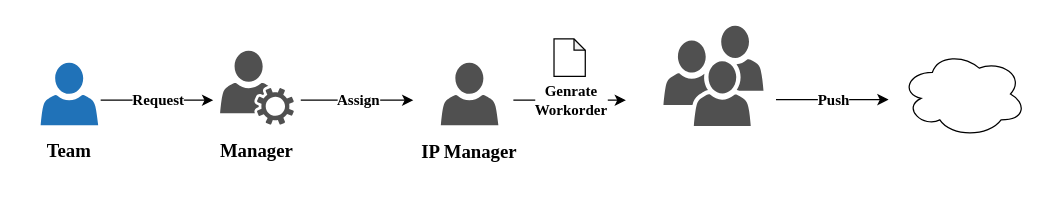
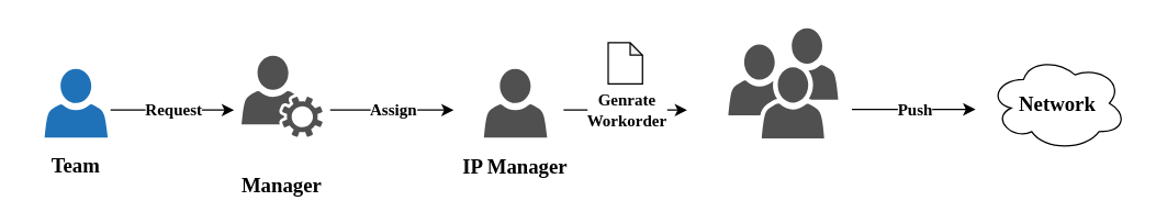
  <mxCell id="0" />
  <mxCell id="1" parent="0" />
  <mxCell id="2" value="" style="pointerEvents=1;shadow=0;dashed=0;html=1;strokeColor=none;fillColor=#505050;labelPosition=center;verticalLabelPosition=bottom;verticalAlign=top;outlineConnect=0;align=center;shape=mxgraph.office.users.users;" vertex="1" parent="1"><mxGeometry x="530" y="20" width="80" height="80" as="geometry" /></mxCell>
  <mxCell id="3" value="" style="pointerEvents=1;shadow=0;dashed=0;html=1;strokeColor=none;fillColor=#505050;labelPosition=center;verticalLabelPosition=bottom;verticalAlign=top;outlineConnect=0;align=center;shape=mxgraph.office.users.user;" vertex="1" parent="1"><mxGeometry x="352" y="49.5" width="46" height="50" as="geometry" /></mxCell>
  <mxCell id="4" value="" style="shape=note;whiteSpace=wrap;html=1;backgroundOutline=1;darkOpacity=0.05;size=9;" vertex="1" parent="1"><mxGeometry x="442.5" y="30.5" width="25" height="30" as="geometry" /></mxCell>
  <mxCell id="5" value="" style="pointerEvents=1;shadow=0;dashed=0;html=1;strokeColor=none;fillColor=#505050;labelPosition=center;verticalLabelPosition=bottom;verticalAlign=top;outlineConnect=0;align=center;shape=mxgraph.office.services.user_services;" vertex="1" parent="1"><mxGeometry x="175.5" y="40" width="59" height="59" as="geometry" /></mxCell>
  <mxCell id="6" value="" style="pointerEvents=1;shadow=0;dashed=0;html=1;strokeColor=none;labelPosition=center;verticalLabelPosition=bottom;verticalAlign=top;outlineConnect=0;align=center;shape=mxgraph.office.users.user;fillColor=#2072B8;" vertex="1" parent="1"><mxGeometry x="32" y="49.5" width="46" height="50" as="geometry" /></mxCell>
  <mxCell id="7" value="&lt;font style=&quot;font-size: 15px&quot; face=&quot;Old Standard TT&quot;&gt;&lt;b&gt;Team&lt;/b&gt;&lt;/font&gt;" style="text;html=1;strokeColor=none;fillColor=none;align=center;verticalAlign=middle;whiteSpace=wrap;rounded=0;" vertex="1" parent="1"><mxGeometry x="20" y="99" width="70" height="40" as="geometry" /></mxCell>
- <mxCell id="8" value="&lt;font style=&quot;font-size: 15px&quot; face=&quot;Old Standard TT&quot;&gt;&lt;b&gt;Manager&lt;/b&gt;&lt;/font&gt;" style="text;html=1;strokeColor=none;fillColor=none;align=center;verticalAlign=middle;whiteSpace=wrap;rounded=0;" vertex="1" parent="1"><mxGeometry x="170" y="99" width="70" height="40" as="geometry" /></mxCell>
+ <mxCell id="8" value="&lt;font style=&quot;font-size: 15px&quot; face=&quot;Old Standard TT&quot;&gt;&lt;b&gt;Manager&lt;/b&gt;&lt;/font&gt;" style="text;html=1;strokeColor=none;fillColor=none;align=center;verticalAlign=middle;whiteSpace=wrap;rounded=0;" vertex="1" parent="1"><mxGeometry x="170" y="114" width="70" height="40" as="geometry" /></mxCell>
  <mxCell id="9" value="&lt;font style=&quot;font-size: 15px&quot; face=&quot;Old Standard TT&quot;&gt;&lt;b&gt;IP Manager&lt;/b&gt;&lt;/font&gt;" style="text;html=1;strokeColor=none;fillColor=none;align=center;verticalAlign=middle;whiteSpace=wrap;rounded=0;" vertex="1" parent="1"><mxGeometry x="330" y="99.5" width="90" height="40" as="geometry" /></mxCell>
  <mxCell id="10" value="" style="ellipse;shape=cloud;whiteSpace=wrap;html=1;" vertex="1" parent="1"><mxGeometry x="720" y="40" width="100" height="69" as="geometry" /></mxCell>
+ <mxCell id="11" value="&lt;font face=&quot;Old Standard TT&quot; size=&quot;1&quot;&gt;&lt;b style=&quot;font-size: 15px&quot;&gt;Network&lt;/b&gt;&lt;/font&gt;" style="text;html=1;strokeColor=none;fillColor=none;align=center;verticalAlign=middle;whiteSpace=wrap;rounded=0;" vertex="1" parent="1"><mxGeometry x="730" y="49.5" width="80" height="50" as="geometry" /></mxCell>
  <mxCell id="12" value="" style="endArrow=classic;html=1;" edge="1" parent="1"><mxGeometry relative="1" as="geometry"><mxPoint x="80" y="79.5" as="sourcePoint" /><mxPoint x="170" y="79.5" as="targetPoint" /></mxGeometry></mxCell>
  <mxCell id="13" value="Request" style="edgeLabel;resizable=0;html=1;align=center;verticalAlign=middle;fontFamily=Old Standard TT;fontStyle=1;fontSize=12;" connectable="0" vertex="1" parent="12"><mxGeometry relative="1" as="geometry"><mxPoint as="offset" /></mxGeometry></mxCell>
  <mxCell id="14" value="" style="endArrow=classic;html=1;" edge="1" parent="1"><mxGeometry relative="1" as="geometry"><mxPoint x="240" y="79.5" as="sourcePoint" /><mxPoint x="330" y="79.5" as="targetPoint" /></mxGeometry></mxCell>
  <mxCell id="15" value="Assign" style="edgeLabel;resizable=0;html=1;align=center;verticalAlign=middle;fontFamily=Old Standard TT;fontStyle=1;fontSize=12;" connectable="0" vertex="1" parent="14"><mxGeometry relative="1" as="geometry" /></mxCell>
  <mxCell id="16" value="" style="endArrow=classic;html=1;" edge="1" parent="1"><mxGeometry relative="1" as="geometry"><mxPoint x="410" y="79.5" as="sourcePoint" /><mxPoint x="500" y="79.5" as="targetPoint" /></mxGeometry></mxCell>
  <mxCell id="17" value="Genrate&lt;br style=&quot;font-size: 12px;&quot;&gt;Workorder" style="edgeLabel;resizable=0;html=1;align=center;verticalAlign=middle;fontFamily=Old Standard TT;fontStyle=1;fontSize=12;" connectable="0" vertex="1" parent="16"><mxGeometry relative="1" as="geometry"><mxPoint as="offset" /></mxGeometry></mxCell>
  <mxCell id="18" value="" style="endArrow=classic;html=1;" edge="1" parent="1"><mxGeometry relative="1" as="geometry"><mxPoint x="620" y="79" as="sourcePoint" /><mxPoint x="710" y="79" as="targetPoint" /></mxGeometry></mxCell>
  <mxCell id="19" value="Push" style="edgeLabel;resizable=0;html=1;align=center;verticalAlign=middle;fontFamily=Old Standard TT;fontStyle=1;fontSize=12;" connectable="0" vertex="1" parent="18"><mxGeometry relative="1" as="geometry"><mxPoint as="offset" /></mxGeometry></mxCell>
